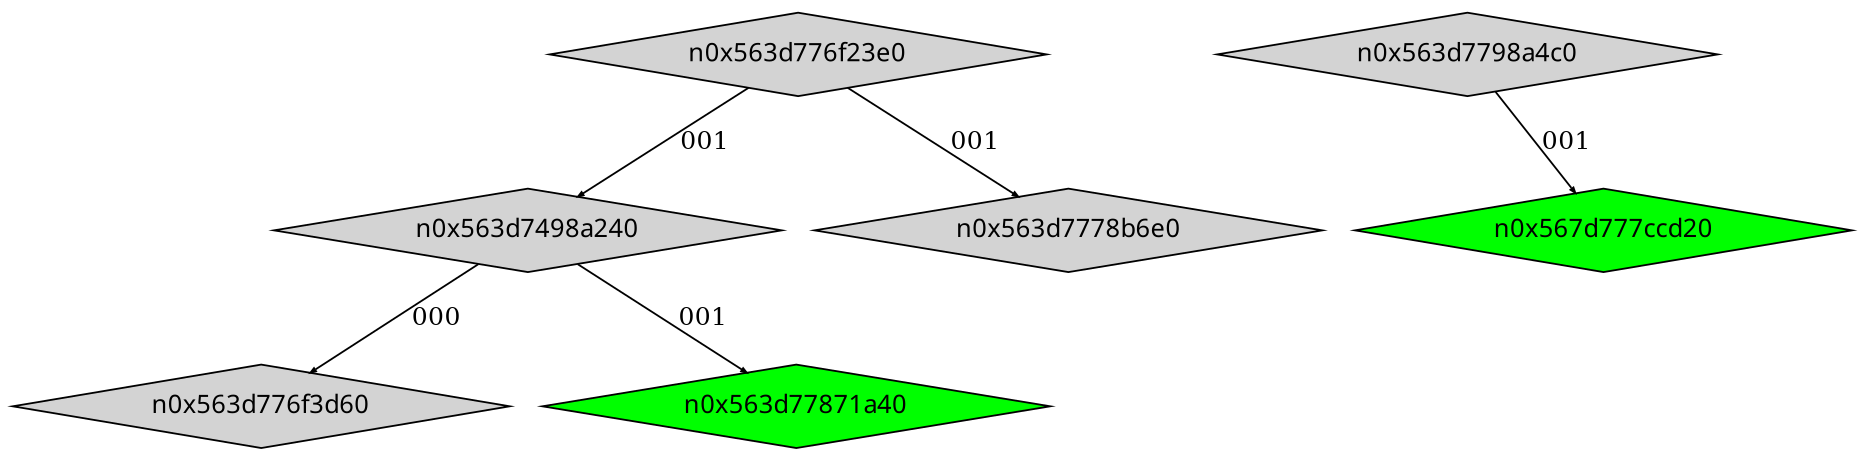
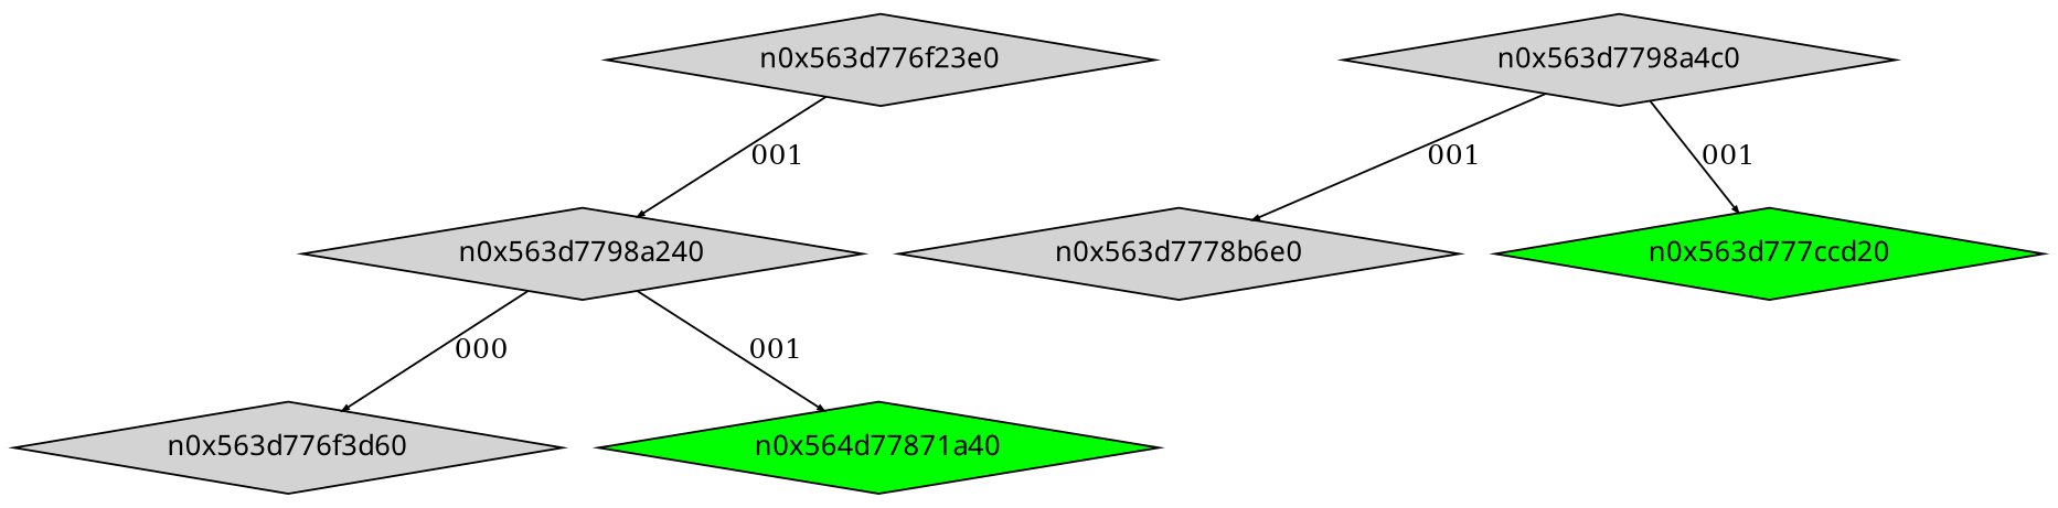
  digraph {
    node [fontname=Terminus shape=diamond style=filled]
    edge [arrowsize=.3]
    n0x563d776f23e0 [height=.1 width=.1]
-   n0x563d7798a240 [height=.1 width=.1 label=n0x563d7498a240]
+   n0x563d7798a240 [height=.1 width=.1]
    n0x563d7798a4c0 [height=.1 width=.1]
-   n0x563d777ccd20 [fillcolor=green height=.1 width=.1 label=n0x567d777ccd20]
+   n0x563d777ccd20 [fillcolor=green height=.1 width=.1]
    n0x563d7778b6e0 [fillcolor=lightgrey height=.1 width=.1]
    n0x563d776f3d60 [fillcolor=lightgrey height=.1 width=.1]
-   n0x563d77871a40 [fillcolor=green height=.1 width=.1]
+   n0x563d77871a40 [fillcolor=green height=.1 width=.1 label=n0x564d77871a40]
    n0x563d776f23e0 -> n0x563d7798a240 [label=001]
    n0x563d7798a240 -> n0x563d776f3d60 [label=000]
    n0x563d7798a240 -> n0x563d77871a40 [label=001]
    n0x563d7798a4c0 -> n0x563d777ccd20 [label=001]
-   n0x563d776f23e0 -> n0x563d7778b6e0 [label=001]
+   n0x563d7798a4c0 -> n0x563d7778b6e0 [label=001]
  }
